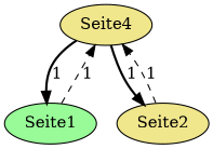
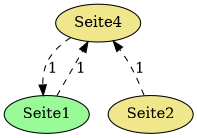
  digraph {
    node [fillcolor=khaki style=filled]
    edge [style=bold]
    Seite4
    Seite1 [fillcolor=palegreen]
    Seite2
-   Seite4 -> Seite1 [label=1]
-   Seite4 -> Seite2 [label=1]
+   Seite4 -> Seite1 [label=1 style=dashed]
    Seite1 -> Seite4 [label=1 style=dashed]
    Seite2 -> Seite4 [label=1 style=dashed]
  }
